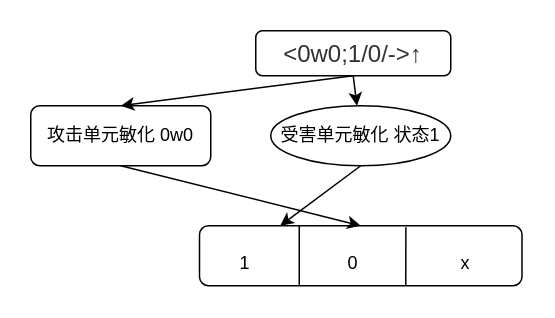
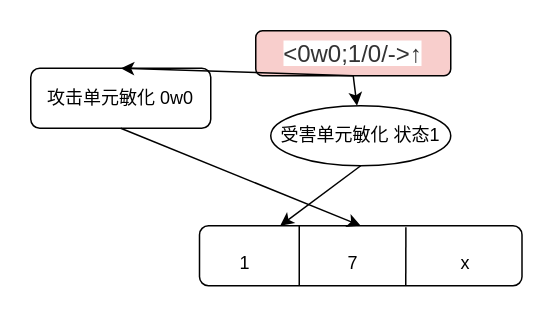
  <mxCell id="0" />
  <mxCell id="1" parent="0" />
- <mxCell id="2" value="&lt;p class=&quot;MsoNormal&quot;&gt;&lt;span style=&quot;color: rgb(51, 51, 51); letter-spacing: 0pt; font-size: 12pt; background: rgb(255, 255, 255);&quot;&gt;&amp;lt;0w0;1/0/-&amp;gt;↑&lt;/span&gt;&lt;/p&gt;" style="rounded=1;whiteSpace=wrap;html=1;" vertex="1" parent="1"><mxGeometry x="170" y="20" width="130" height="30" as="geometry" /></mxCell>
- <mxCell id="3" value="攻击单元敏化 0w0" style="rounded=1;whiteSpace=wrap;html=1;" vertex="1" parent="1"><mxGeometry x="20" y="70" width="120" height="40" as="geometry" /></mxCell>
+ <mxCell id="2" value="&lt;p class=&quot;MsoNormal&quot;&gt;&lt;span style=&quot;color: rgb(51, 51, 51); letter-spacing: 0pt; font-size: 12pt; background: rgb(255, 255, 255);&quot;&gt;&amp;lt;0w0;1/0/-&amp;gt;↑&lt;/span&gt;&lt;/p&gt;" style="rounded=1;whiteSpace=wrap;html=1;fillColor=#f8cecc;" vertex="1" parent="1"><mxGeometry x="170" y="20" width="130" height="30" as="geometry" /></mxCell>
+ <mxCell id="3" value="攻击单元敏化 0w0" style="rounded=1;whiteSpace=wrap;html=1;" vertex="1" parent="1"><mxGeometry x="20" y="45" width="120" height="40" as="geometry" /></mxCell>
  <mxCell id="4" value="受害单元敏化 状态1" style="ellipse;whiteSpace=wrap;html=1;" vertex="1" parent="1"><mxGeometry x="180" y="70" width="120" height="40" as="geometry" /></mxCell>
  <mxCell id="5" value="" style="endArrow=classic;html=1;rounded=0;exitX=0.5;exitY=1;exitDx=0;exitDy=0;entryX=0.5;entryY=0;entryDx=0;entryDy=0;" edge="1" parent="1" source="2" target="3"><mxGeometry width="50" height="50" relative="1" as="geometry"><mxPoint x="330" y="260" as="sourcePoint" /><mxPoint x="380" y="210" as="targetPoint" /></mxGeometry></mxCell>
  <mxCell id="6" value="" style="endArrow=classic;html=1;rounded=0;exitX=0.5;exitY=1;exitDx=0;exitDy=0;" edge="1" parent="1" source="2" target="4"><mxGeometry width="50" height="50" relative="1" as="geometry"><mxPoint x="330" y="260" as="sourcePoint" /><mxPoint x="380" y="210" as="targetPoint" /></mxGeometry></mxCell>
  <mxCell id="7" value="" style="rounded=1;whiteSpace=wrap;html=1;" vertex="1" parent="1"><mxGeometry x="132.5" y="150" width="215" height="40" as="geometry" /></mxCell>
  <mxCell id="8" value="" style="endArrow=none;html=1;rounded=0;" edge="1" parent="1"><mxGeometry width="50" height="50" relative="1" as="geometry"><mxPoint x="199" y="190" as="sourcePoint" /><mxPoint x="199" y="150" as="targetPoint" /></mxGeometry></mxCell>
  <mxCell id="9" value="" style="endArrow=none;html=1;rounded=0;entryX=0.64;entryY=0.025;entryDx=0;entryDy=0;entryPerimeter=0;" edge="1" parent="1" target="7"><mxGeometry width="50" height="50" relative="1" as="geometry"><mxPoint x="270" y="190" as="sourcePoint" /><mxPoint x="380" y="210" as="targetPoint" /></mxGeometry></mxCell>
  <mxCell id="10" value="" style="endArrow=classic;html=1;rounded=0;exitX=0.5;exitY=1;exitDx=0;exitDy=0;entryX=0.25;entryY=0;entryDx=0;entryDy=0;" edge="1" parent="1" source="4" target="7"><mxGeometry width="50" height="50" relative="1" as="geometry"><mxPoint x="330" y="260" as="sourcePoint" /><mxPoint x="380" y="210" as="targetPoint" /></mxGeometry></mxCell>
  <mxCell id="11" value="1" style="text;html=1;strokeColor=none;fillColor=none;align=center;verticalAlign=middle;whiteSpace=wrap;rounded=0;" vertex="1" parent="1"><mxGeometry x="132.5" y="160" width="60" height="30" as="geometry" /></mxCell>
  <mxCell id="12" value="" style="endArrow=classic;html=1;rounded=0;exitX=0.5;exitY=1;exitDx=0;exitDy=0;entryX=0.5;entryY=0;entryDx=0;entryDy=0;" edge="1" parent="1" source="3" target="7"><mxGeometry width="50" height="50" relative="1" as="geometry"><mxPoint x="330" y="260" as="sourcePoint" /><mxPoint x="380" y="210" as="targetPoint" /></mxGeometry></mxCell>
- <mxCell id="13" value="0" style="text;html=1;strokeColor=none;fillColor=none;align=center;verticalAlign=middle;whiteSpace=wrap;rounded=0;" vertex="1" parent="1"><mxGeometry x="205" y="160" width="60" height="30" as="geometry" /></mxCell>
+ <mxCell id="13" value="7" style="text;html=1;strokeColor=none;fillColor=none;align=center;verticalAlign=middle;whiteSpace=wrap;rounded=0;" vertex="1" parent="1"><mxGeometry x="205" y="160" width="60" height="30" as="geometry" /></mxCell>
  <mxCell id="14" value="x" style="text;html=1;strokeColor=none;fillColor=none;align=center;verticalAlign=middle;whiteSpace=wrap;rounded=0;" vertex="1" parent="1"><mxGeometry x="280" y="160" width="60" height="30" as="geometry" /></mxCell>
